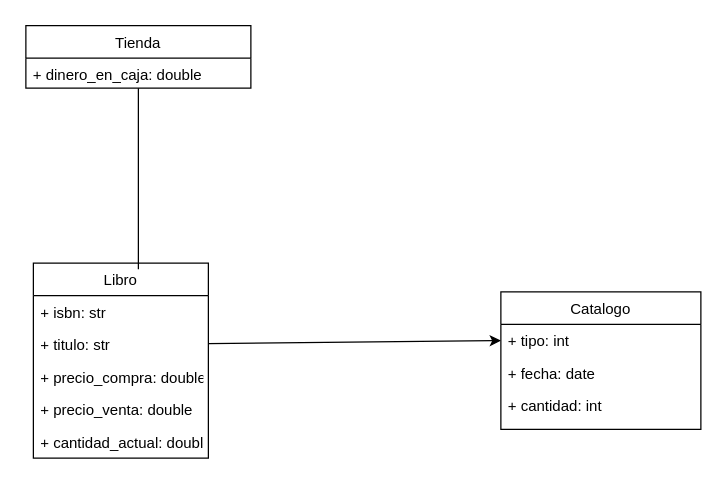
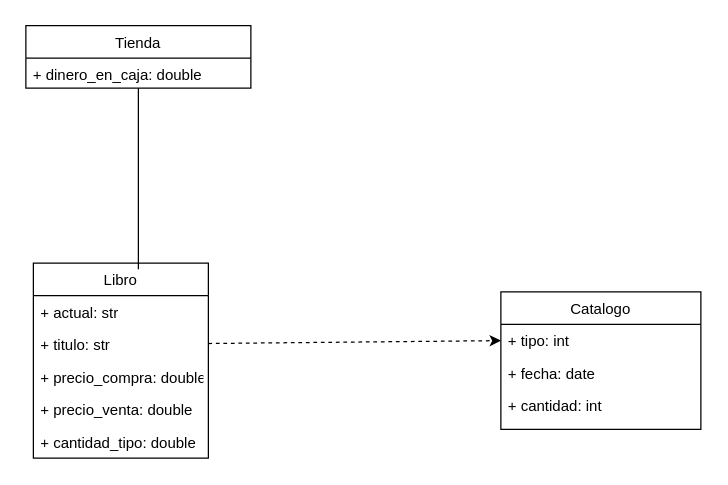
  <mxCell id="0" />
  <mxCell id="1" parent="0" />
  <mxCell id="2" style="edgeStyle=none;rounded=0;orthogonalLoop=1;jettySize=auto;html=1;entryX=0.6;entryY=0.032;entryDx=0;entryDy=0;entryPerimeter=0;endArrow=none;" parent="1" source="3" target="9" edge="1"><mxGeometry relative="1" as="geometry" /></mxCell>
  <mxCell id="3" value="Tienda" style="swimlane;fontStyle=0;childLayout=stackLayout;horizontal=1;startSize=26;fillColor=none;horizontalStack=0;resizeParent=1;resizeParentMax=0;resizeLast=0;collapsible=1;marginBottom=0;" parent="1" vertex="1"><mxGeometry x="20" y="20" width="180" height="50" as="geometry" /></mxCell>
  <mxCell id="4" value="+ dinero_en_caja: double" style="text;strokeColor=none;fillColor=none;align=left;verticalAlign=top;spacingLeft=4;spacingRight=4;overflow=hidden;rotatable=0;points=[[0,0.5],[1,0.5]];portConstraint=eastwest;" parent="3" vertex="1"><mxGeometry y="26" width="180" height="24" as="geometry" /></mxCell>
  <mxCell id="5" value="Catalogo" style="swimlane;fontStyle=0;childLayout=stackLayout;horizontal=1;startSize=26;fillColor=none;horizontalStack=0;resizeParent=1;resizeParentMax=0;resizeLast=0;collapsible=1;marginBottom=0;" parent="1" vertex="1"><mxGeometry x="400" y="233" width="160" height="110" as="geometry" /></mxCell>
  <mxCell id="6" value="+ tipo: int" style="text;strokeColor=none;fillColor=none;align=left;verticalAlign=top;spacingLeft=4;spacingRight=4;overflow=hidden;rotatable=0;points=[[0,0.5],[1,0.5]];portConstraint=eastwest;" parent="5" vertex="1"><mxGeometry y="26" width="160" height="26" as="geometry" /></mxCell>
  <mxCell id="7" value="+ fecha: date" style="text;strokeColor=none;fillColor=none;align=left;verticalAlign=top;spacingLeft=4;spacingRight=4;overflow=hidden;rotatable=0;points=[[0,0.5],[1,0.5]];portConstraint=eastwest;" parent="5" vertex="1"><mxGeometry y="52" width="160" height="26" as="geometry" /></mxCell>
  <mxCell id="8" value="+ cantidad: int" style="text;strokeColor=none;fillColor=none;align=left;verticalAlign=top;spacingLeft=4;spacingRight=4;overflow=hidden;rotatable=0;points=[[0,0.5],[1,0.5]];portConstraint=eastwest;" parent="5" vertex="1"><mxGeometry y="78" width="160" height="32" as="geometry" /></mxCell>
  <mxCell id="9" value="Libro" style="swimlane;fontStyle=0;childLayout=stackLayout;horizontal=1;startSize=26;fillColor=none;horizontalStack=0;resizeParent=1;resizeParentMax=0;resizeLast=0;collapsible=1;marginBottom=0;" parent="1" vertex="1"><mxGeometry x="26" y="210" width="140" height="156" as="geometry" /></mxCell>
- <mxCell id="10" value="+ isbn: str" style="text;strokeColor=none;fillColor=none;align=left;verticalAlign=top;spacingLeft=4;spacingRight=4;overflow=hidden;rotatable=0;points=[[0,0.5],[1,0.5]];portConstraint=eastwest;" parent="9" vertex="1"><mxGeometry y="26" width="140" height="26" as="geometry" /></mxCell>
+ <mxCell id="10" value="+ actual: str" style="text;strokeColor=none;fillColor=none;align=left;verticalAlign=top;spacingLeft=4;spacingRight=4;overflow=hidden;rotatable=0;points=[[0,0.5],[1,0.5]];portConstraint=eastwest;" parent="9" vertex="1"><mxGeometry y="26" width="140" height="26" as="geometry" /></mxCell>
  <mxCell id="11" value="+ titulo: str" style="text;strokeColor=none;fillColor=none;align=left;verticalAlign=top;spacingLeft=4;spacingRight=4;overflow=hidden;rotatable=0;points=[[0,0.5],[1,0.5]];portConstraint=eastwest;" parent="9" vertex="1"><mxGeometry y="52" width="140" height="26" as="geometry" /></mxCell>
  <mxCell id="12" value="+ precio_compra: double" style="text;strokeColor=none;fillColor=none;align=left;verticalAlign=top;spacingLeft=4;spacingRight=4;overflow=hidden;rotatable=0;points=[[0,0.5],[1,0.5]];portConstraint=eastwest;" parent="9" vertex="1"><mxGeometry y="78" width="140" height="26" as="geometry" /></mxCell>
  <mxCell id="13" value="+ precio_venta: double" style="text;strokeColor=none;fillColor=none;align=left;verticalAlign=top;spacingLeft=4;spacingRight=4;overflow=hidden;rotatable=0;points=[[0,0.5],[1,0.5]];portConstraint=eastwest;" parent="9" vertex="1"><mxGeometry y="104" width="140" height="26" as="geometry" /></mxCell>
- <mxCell id="14" value="+ cantidad_actual: double" style="text;strokeColor=none;fillColor=none;align=left;verticalAlign=top;spacingLeft=4;spacingRight=4;overflow=hidden;rotatable=0;points=[[0,0.5],[1,0.5]];portConstraint=eastwest;" parent="9" vertex="1"><mxGeometry y="130" width="140" height="26" as="geometry" /></mxCell>
- <mxCell id="15" style="edgeStyle=none;rounded=0;orthogonalLoop=1;jettySize=auto;html=1;entryX=0;entryY=0.5;entryDx=0;entryDy=0;" parent="1" source="11" target="6" edge="1"><mxGeometry relative="1" as="geometry" /></mxCell>
+ <mxCell id="14" value="+ cantidad_tipo: double" style="text;strokeColor=none;fillColor=none;align=left;verticalAlign=top;spacingLeft=4;spacingRight=4;overflow=hidden;rotatable=0;points=[[0,0.5],[1,0.5]];portConstraint=eastwest;" parent="9" vertex="1"><mxGeometry y="130" width="140" height="26" as="geometry" /></mxCell>
+ <mxCell id="15" style="edgeStyle=none;rounded=0;orthogonalLoop=1;jettySize=auto;html=1;entryX=0;entryY=0.5;entryDx=0;entryDy=0;dashed=1;" parent="1" source="11" target="6" edge="1"><mxGeometry relative="1" as="geometry" /></mxCell>
